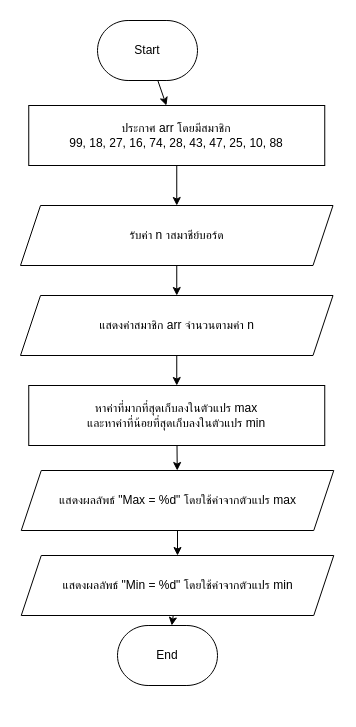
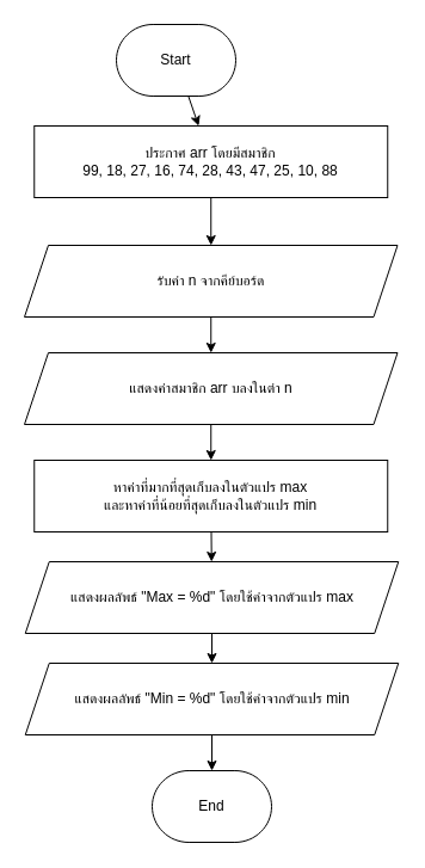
  <mxCell id="0" />
  <mxCell id="1" parent="0" />
  <mxCell id="2" value="" style="edgeStyle=none;html=1;" edge="1" parent="1" source="3" target="10"><mxGeometry relative="1" as="geometry" /></mxCell>
- <mxCell id="3" value="รับค่า n าสมาชีย์บอร์ด" style="shape=parallelogram;perimeter=parallelogramPerimeter;whiteSpace=wrap;html=1;fixedSize=1;" vertex="1" parent="1"><mxGeometry x="20" y="205" width="312.5" height="60" as="geometry" /></mxCell>
+ <mxCell id="3" value="รับค่า n จากคีย์บอร์ด" style="shape=parallelogram;perimeter=parallelogramPerimeter;whiteSpace=wrap;html=1;fixedSize=1;" vertex="1" parent="1"><mxGeometry x="20" y="205" width="312.5" height="60" as="geometry" /></mxCell>
  <mxCell id="4" value="" style="edgeStyle=none;html=1;" edge="1" parent="1" source="5" target="8"><mxGeometry relative="1" as="geometry" /></mxCell>
  <mxCell id="5" value="Start" style="strokeWidth=1;html=1;shape=mxgraph.flowchart.terminator;whiteSpace=wrap;" vertex="1" parent="1"><mxGeometry x="97" y="20" width="100" height="60" as="geometry" /></mxCell>
- <mxCell id="6" value="End" style="strokeWidth=1;html=1;shape=mxgraph.flowchart.terminator;whiteSpace=wrap;" vertex="1" parent="1"><mxGeometry x="117" y="625" width="100" height="60" as="geometry" /></mxCell>
+ <mxCell id="6" value="End" style="strokeWidth=1;html=1;shape=mxgraph.flowchart.terminator;whiteSpace=wrap;" vertex="1" parent="1"><mxGeometry x="127" y="645" width="100" height="60" as="geometry" /></mxCell>
  <mxCell id="7" value="" style="edgeStyle=none;html=1;" edge="1" parent="1" source="8" target="3"><mxGeometry relative="1" as="geometry" /></mxCell>
  <mxCell id="8" value="ประกาศ arr โดยมีสมาชิก&lt;br&gt;99, 18, 27, 16, 74, 28, 43, 47, 25, 10, 88" style="rounded=0;whiteSpace=wrap;html=1;" vertex="1" parent="1"><mxGeometry x="28.25" y="105" width="296" height="60" as="geometry" /></mxCell>
  <mxCell id="9" value="" style="edgeStyle=none;html=1;" edge="1" parent="1" source="10" target="14"><mxGeometry relative="1" as="geometry" /></mxCell>
- <mxCell id="10" value="แสดงค่าสมาชิก arr จำนวนตามค่า n" style="shape=parallelogram;perimeter=parallelogramPerimeter;whiteSpace=wrap;html=1;fixedSize=1;" vertex="1" parent="1"><mxGeometry x="20" y="295" width="312.5" height="60" as="geometry" /></mxCell>
+ <mxCell id="10" value="แสดงค่าสมาชิก arr บลงในต่า n" style="shape=parallelogram;perimeter=parallelogramPerimeter;whiteSpace=wrap;html=1;fixedSize=1;" vertex="1" parent="1"><mxGeometry x="20" y="295" width="312.5" height="60" as="geometry" /></mxCell>
  <mxCell id="11" value="" style="edgeStyle=none;html=1;" edge="1" parent="1" source="12" target="16"><mxGeometry relative="1" as="geometry" /></mxCell>
  <mxCell id="12" value="แสดงผลลัพธ์ &quot;Max = %d&quot; โดยใช้ค่าจากตัวแปร max" style="shape=parallelogram;perimeter=parallelogramPerimeter;whiteSpace=wrap;html=1;fixedSize=1;" vertex="1" parent="1"><mxGeometry x="20.75" y="470" width="312.5" height="60" as="geometry" /></mxCell>
  <mxCell id="13" value="" style="edgeStyle=none;html=1;" edge="1" parent="1" source="14" target="12"><mxGeometry relative="1" as="geometry" /></mxCell>
  <mxCell id="14" value="หาค่าที่มากที่สุดเก็บลงในตัวแปร max&lt;br&gt;และหาค่าที่น้อยที่สุดเก็บลงในตัวแปร min" style="rounded=0;whiteSpace=wrap;html=1;" vertex="1" parent="1"><mxGeometry x="28.25" y="385" width="296" height="60" as="geometry" /></mxCell>
  <mxCell id="15" value="" style="edgeStyle=none;html=1;" edge="1" parent="1" source="16" target="6"><mxGeometry relative="1" as="geometry" /></mxCell>
  <mxCell id="16" value="แสดงผลลัพธ์ &quot;Min = %d&quot; โดยใช้ค่าจากตัวแปร min" style="shape=parallelogram;perimeter=parallelogramPerimeter;whiteSpace=wrap;html=1;fixedSize=1;" vertex="1" parent="1"><mxGeometry x="20.75" y="555" width="312.5" height="60" as="geometry" /></mxCell>
